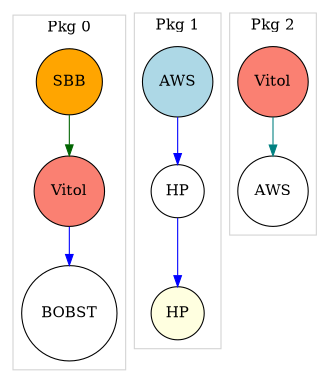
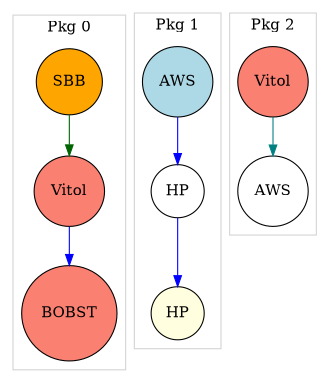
  digraph {
    node [shape=circle style=filled fillcolor=salmon]
    edge [color=blue]
    n1 [label=SBB fillcolor=orange]
    n2 [label=Vitol]
-   n3 [label=BOBST fillcolor=white]
+   n3 [label=BOBST]
    n4 [label=AWS fillcolor=lightblue]
    n5 [label=HP fillcolor=white]
    n6 [label=HP fillcolor=lightyellow]
    n7 [label=Vitol]
    n8 [label=AWS fillcolor=white]
    subgraph cluster_1 {
      color=lightgray
      label="Pkg 0"
      styled=filled
      n1
      n2
      n3
    }
    subgraph cluster_2 {
      color=lightgray
      label="Pkg 1"
      styled=filled
      n4
      n5
      n6
    }
    subgraph cluster_3 {
      color=lightgray
      label="Pkg 2"
      styled=filled
      n7
      n8
    }
    n1 -> n2 [color=darkgreen]
    n2 -> n3
    n4 -> n5
    n5 -> n6
    n7 -> n8 [color=teal]
  }
